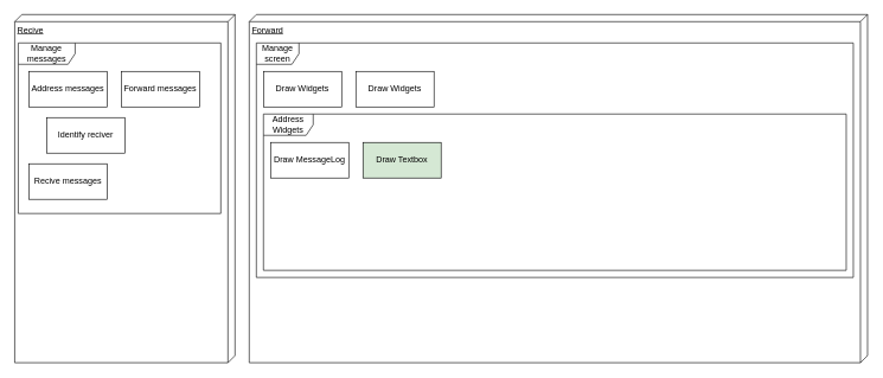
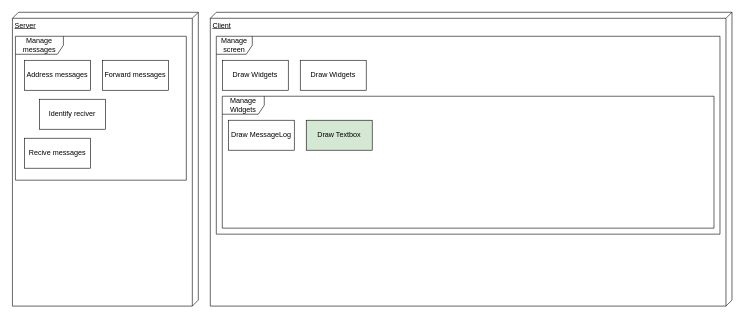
  <mxCell id="0" />
  <mxCell id="1" parent="0" />
- <mxCell id="2" value="Recive" style="verticalAlign=top;align=left;spacingTop=8;spacingLeft=2;spacingRight=12;shape=cube;size=10;direction=south;fontStyle=4;html=1;whiteSpace=wrap;" vertex="1" parent="1"><mxGeometry x="20" y="20" width="310" height="490" as="geometry" /></mxCell>
- <mxCell id="3" value="Forward" style="verticalAlign=top;align=left;spacingTop=8;spacingLeft=2;spacingRight=12;shape=cube;size=10;direction=south;fontStyle=4;html=1;whiteSpace=wrap;" vertex="1" parent="1"><mxGeometry x="350" y="20" width="870" height="490" as="geometry" /></mxCell>
+ <mxCell id="2" value="Server" style="verticalAlign=top;align=left;spacingTop=8;spacingLeft=2;spacingRight=12;shape=cube;size=10;direction=south;fontStyle=4;html=1;whiteSpace=wrap;" vertex="1" parent="1"><mxGeometry x="20" y="20" width="310" height="490" as="geometry" /></mxCell>
+ <mxCell id="3" value="Client" style="verticalAlign=top;align=left;spacingTop=8;spacingLeft=2;spacingRight=12;shape=cube;size=10;direction=south;fontStyle=4;html=1;whiteSpace=wrap;" vertex="1" parent="1"><mxGeometry x="350" y="20" width="870" height="490" as="geometry" /></mxCell>
  <mxCell id="4" value="Forward messages" style="html=1;whiteSpace=wrap;" vertex="1" parent="1"><mxGeometry x="170" y="100" width="110" height="50" as="geometry" /></mxCell>
  <mxCell id="5" value="Address messages" style="html=1;whiteSpace=wrap;" vertex="1" parent="1"><mxGeometry x="40" y="100" width="110" height="50" as="geometry" /></mxCell>
  <mxCell id="6" value="Recive messages" style="html=1;whiteSpace=wrap;" vertex="1" parent="1"><mxGeometry x="40" y="230" width="110" height="50" as="geometry" /></mxCell>
  <mxCell id="7" value="Manage messages" style="shape=umlFrame;whiteSpace=wrap;html=1;pointerEvents=0;width=80;height=30;" vertex="1" parent="1"><mxGeometry x="25" y="60" width="285" height="240" as="geometry" /></mxCell>
  <mxCell id="8" value="Identify reciver" style="html=1;whiteSpace=wrap;" vertex="1" parent="1"><mxGeometry x="65" y="165" width="110" height="50" as="geometry" /></mxCell>
  <mxCell id="9" value="Manage screen" style="shape=umlFrame;whiteSpace=wrap;html=1;pointerEvents=0;" vertex="1" parent="1"><mxGeometry x="360" y="60" width="840" height="330" as="geometry" /></mxCell>
  <mxCell id="10" value="Draw Widgets" style="html=1;whiteSpace=wrap;" vertex="1" parent="1"><mxGeometry x="370" y="100" width="110" height="50" as="geometry" /></mxCell>
- <mxCell id="11" value="Address Widgets" style="shape=umlFrame;whiteSpace=wrap;html=1;pointerEvents=0;width=70;height=30;" vertex="1" parent="1"><mxGeometry x="370" y="160" width="820" height="220" as="geometry" /></mxCell>
+ <mxCell id="11" value="Manage Widgets" style="shape=umlFrame;whiteSpace=wrap;html=1;pointerEvents=0;width=70;height=30;" vertex="1" parent="1"><mxGeometry x="370" y="160" width="820" height="220" as="geometry" /></mxCell>
  <mxCell id="12" value="Draw MessageLog&lt;span style=&quot;color: rgba(0, 0, 0, 0); font-family: monospace; font-size: 0px; text-align: start; text-wrap-mode: nowrap;&quot;&gt;%3CmxGraphModel%3E%3Croot%3E%3CmxCell%20id%3D%220%22%2F%3E%3CmxCell%20id%3D%221%22%20parent%3D%220%22%2F%3E%3CmxCell%20id%3D%222%22%20value%3D%22Server%22%20style%3D%22html%3D1%3BwhiteSpace%3Dwrap%3B%22%20vertex%3D%221%22%20parent%3D%221%22%3E%3CmxGeometry%20x%3D%2290%22%20y%3D%2280%22%20width%3D%22110%22%20height%3D%2250%22%20as%3D%22geometry%22%2F%3E%3C%2FmxCell%3E%3C%2Froot%3E%3C%2FmxGraphModel%3E&lt;/span&gt;" style="html=1;whiteSpace=wrap;" vertex="1" parent="1"><mxGeometry x="380" y="200" width="110" height="50" as="geometry" /></mxCell>
  <mxCell id="13" value="Draw Textbox" style="html=1;whiteSpace=wrap;fillColor=#d5e8d4;" vertex="1" parent="1"><mxGeometry x="510" y="200" width="110" height="50" as="geometry" /></mxCell>
  <mxCell id="14" value="Draw Widgets" style="html=1;whiteSpace=wrap;" vertex="1" parent="1"><mxGeometry x="500" y="100" width="110" height="50" as="geometry" /></mxCell>
